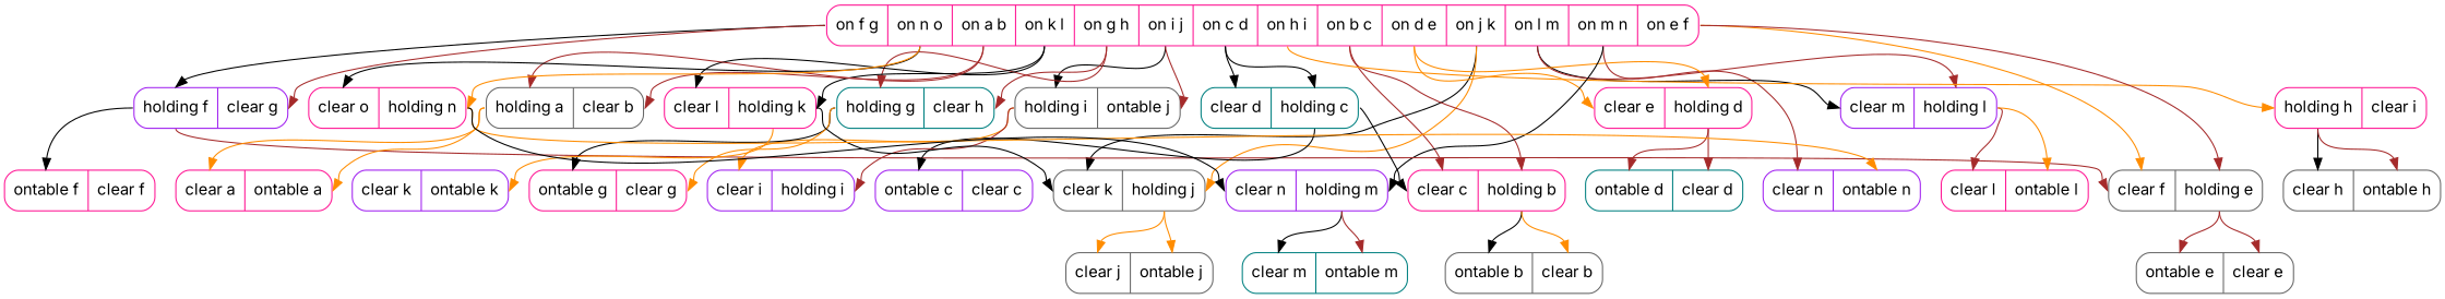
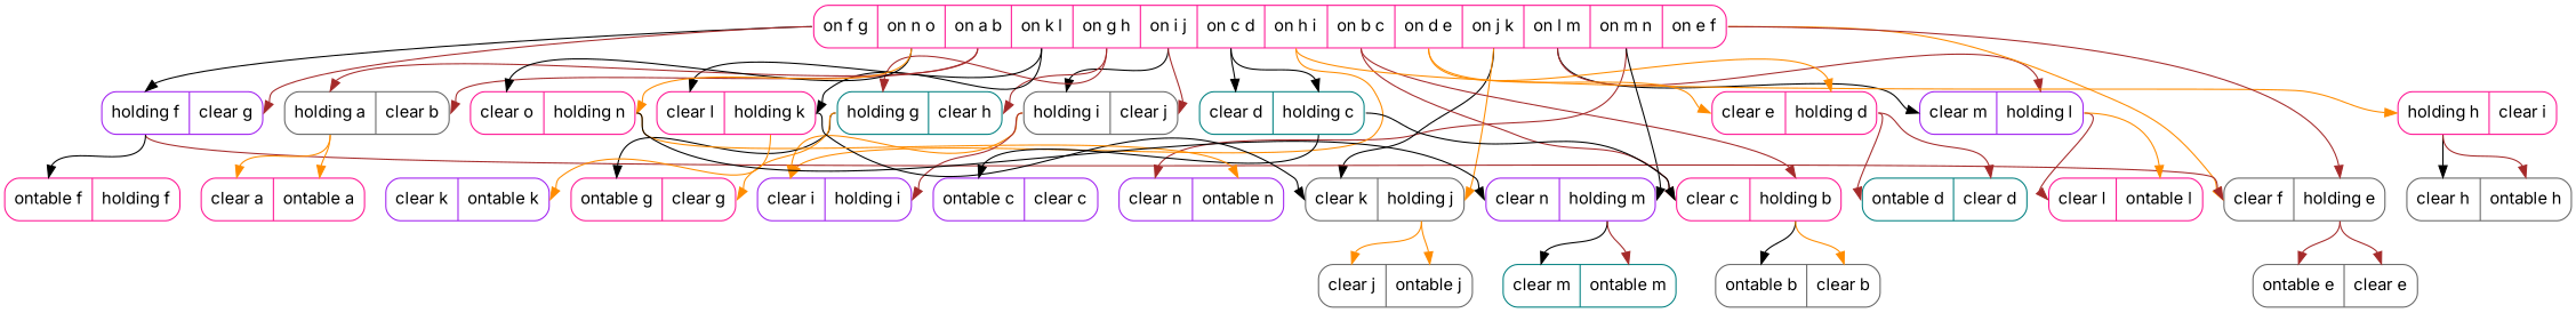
  digraph {
    fontname=Inter
    node [color=deeppink fontname=Inter shape=Mrecord]
    edge [color=brown fontname=Inter headport=clearg style=solid tailport=onfg]
    n1 [label="<onfg> on f g|<onno> on n o|<onab> on a b|<onkl> on k l|<ongh> on g h|<onij> on i j|<oncd> on c d|<onhi> on h i|<onbc> on b c|<onde> on d e|<onjk> on j k|<onlm> on l m|<onmn> on m n|<onef> on e f"]
    n2 [color=purple label="<holdingf> holding f|<clearg> clear g"]
    n3 [color=teal label="<cleard> clear d|<holdingc> holding c"]
-   n4 [color=gray40 label="<holdingi> holding i|<clearj> ontable j"]
+   n4 [color=gray40 label="<holdingi> holding i|<clearj> clear j"]
    n5 [color=teal label="<holdingg> holding g|<clearh> clear h"]
    n6 [label="<clearl> clear l|<holdingk> holding k"]
    n7 [color=gray40 label="<holdinga> holding a|<clearb> clear b"]
    n8 [color=purple label="<clearn> clear n|<ontablen> ontable n"]
    n9 [color=purple label="<cleari> clear i|<ontablei> holding i"]
    n10 [color=purple label="<clearm> clear m|<holdingl> holding l"]
    n11 [color=gray40 label="<cleark> clear k|<holdingj> holding j"]
    n12 [label="<cleare> clear e|<holdingd> holding d"]
    n13 [label="<clearc> clear c|<holdingb> holding b"]
    n14 [label="<holdingh> holding h|<cleari> clear i"]
    n15 [color=gray40 label="<clearf> clear f|<holdinge> holding e"]
    n16 [label="<clearo> clear o|<holdingn> holding n"]
    n17 [color=purple label="<clearn> clear n|<holdingm> holding m"]
-   n18 [label="<ontablef> ontable f|<clearf> clear f"]
+   n18 [label="<ontablef> ontable f|<clearf> holding f"]
    n19 [color=purple label="<ontablec> ontable c|<clearc> clear c"]
    n20 [label="<ontableg> ontable g|<clearg> clear g"]
    n21 [color=purple label="<cleark> clear k|<ontablek> ontable k"]
    n22 [label="<cleara> clear a|<ontablea> ontable a"]
    n23 [label="<clearl> clear l|<ontablel> ontable l"]
    n24 [color=gray40 label="<clearj> clear j|<ontablej> ontable j"]
    n25 [color=teal label="<ontabled> ontable d|<cleard> clear d"]
    n26 [color=gray40 label="<ontableb> ontable b|<clearb> clear b"]
    n27 [color=gray40 label="<clearh> clear h|<ontableh> ontable h"]
    n28 [color=gray40 label="<ontablee> ontable e|<cleare> clear e"]
    n29 [color=teal label="<clearm> clear m|<ontablem> ontable m"]
    n1 -> n2 [color=black headport=holdingf]
    n1 -> n2
    n1 -> n3 [color=black headport=cleard tailport=oncd]
    n1 -> n3 [color=black headport=holdingc tailport=oncd]
    n1 -> n4 [color=black headport=holdingi tailport=onij]
    n1 -> n4 [headport=clearj tailport=onij]
    n1 -> n5 [headport=holdingg tailport=ongh]
    n1 -> n5 [headport=clearh tailport=ongh]
    n1 -> n6 [color=black headport=clearl tailport=onkl]
    n1 -> n6 [color=black headport=holdingk tailport=onkl]
    n1 -> n7 [headport=holdinga tailport=onab]
    n1 -> n7 [headport=clearb tailport=onab]
    n1 -> n8 [headport=clearn tailport=onmn]
+   n1 -> n9 [color=darkorange headport=cleari tailport=onhi]
    n1 -> n10 [color=black headport=clearm tailport=onlm]
    n1 -> n10 [headport=holdingl tailport=onlm]
    n1 -> n11 [color=black headport=cleark tailport=onjk]
    n1 -> n11 [color=darkorange headport=holdingj tailport=onjk]
    n1 -> n12 [color=darkorange headport=cleare tailport=onde]
    n1 -> n12 [color=darkorange headport=holdingd tailport=onde]
    n1 -> n13 [headport=clearc tailport=onbc]
    n1 -> n13 [headport=holdingb tailport=onbc]
    n1 -> n14 [color=darkorange headport=holdingh tailport=onhi]
    n1 -> n15 [color=darkorange headport=clearf tailport=onef]
    n1 -> n15 [headport=holdinge tailport=onef]
    n1 -> n16 [color=black headport=clearo tailport=onno]
    n1 -> n16 [color=darkorange headport=holdingn tailport=onno]
    n1 -> n17 [color=black headport=holdingm tailport=onmn]
    n2 -> n15 [headport=clearf tailport=holdingf]
    n2 -> n18 [color=black headport=ontablef tailport=holdingf]
    n3 -> n13 [color=black headport=clearc tailport=holdingc]
    n3 -> n19 [color=black headport=ontablec tailport=holdingc]
    n4 -> n9 [color=darkorange headport=cleari tailport=holdingi]
    n4 -> n9 [headport=ontablei tailport=holdingi]
    n5 -> n20 [color=black headport=ontableg tailport=holdingg]
    n5 -> n20 [color=darkorange tailport=holdingg]
    n6 -> n11 [color=black headport=cleark tailport=holdingk]
    n6 -> n21 [color=darkorange headport=ontablek tailport=holdingk]
    n7 -> n22 [color=darkorange headport=cleara tailport=holdinga]
    n7 -> n22 [color=darkorange headport=ontablea tailport=holdinga]
    n10 -> n23 [headport=clearl tailport=holdingl]
    n10 -> n23 [color=darkorange headport=ontablel tailport=holdingl]
    n11 -> n24 [color=darkorange headport=clearj tailport=holdingj]
    n11 -> n24 [color=darkorange headport=ontablej tailport=holdingj]
    n12 -> n25 [headport=ontabled tailport=holdingd]
    n12 -> n25 [headport=cleard tailport=holdingd]
    n13 -> n26 [color=black headport=ontableb tailport=holdingb]
    n13 -> n26 [color=darkorange headport=clearb tailport=holdingb]
    n14 -> n27 [color=black headport=clearh tailport=holdingh]
    n14 -> n27 [headport=ontableh tailport=holdingh]
    n15 -> n28 [headport=ontablee tailport=holdinge]
    n15 -> n28 [headport=cleare tailport=holdinge]
    n16 -> n8 [color=darkorange headport=ontablen tailport=holdingn]
    n16 -> n17 [color=black headport=clearn tailport=holdingn]
    n17 -> n29 [color=black headport=clearm tailport=holdingm]
    n17 -> n29 [headport=ontablem tailport=holdingm]
  }
